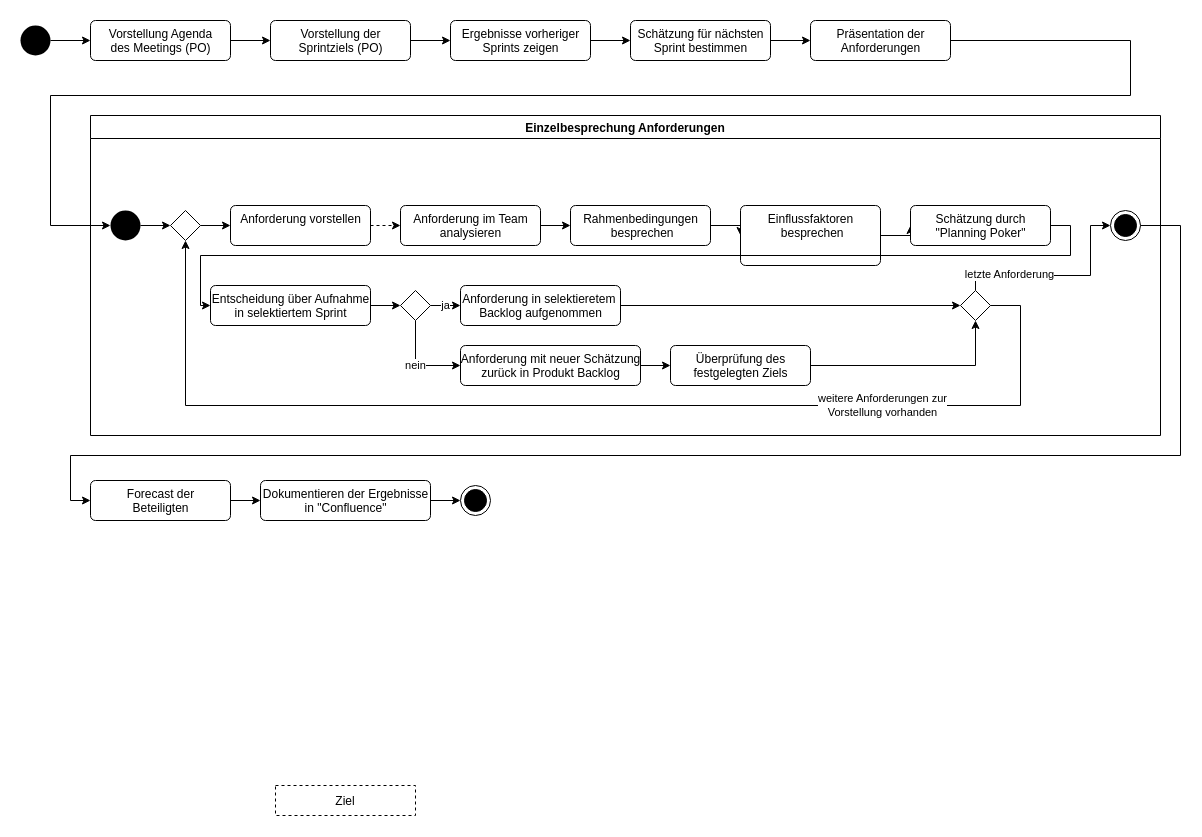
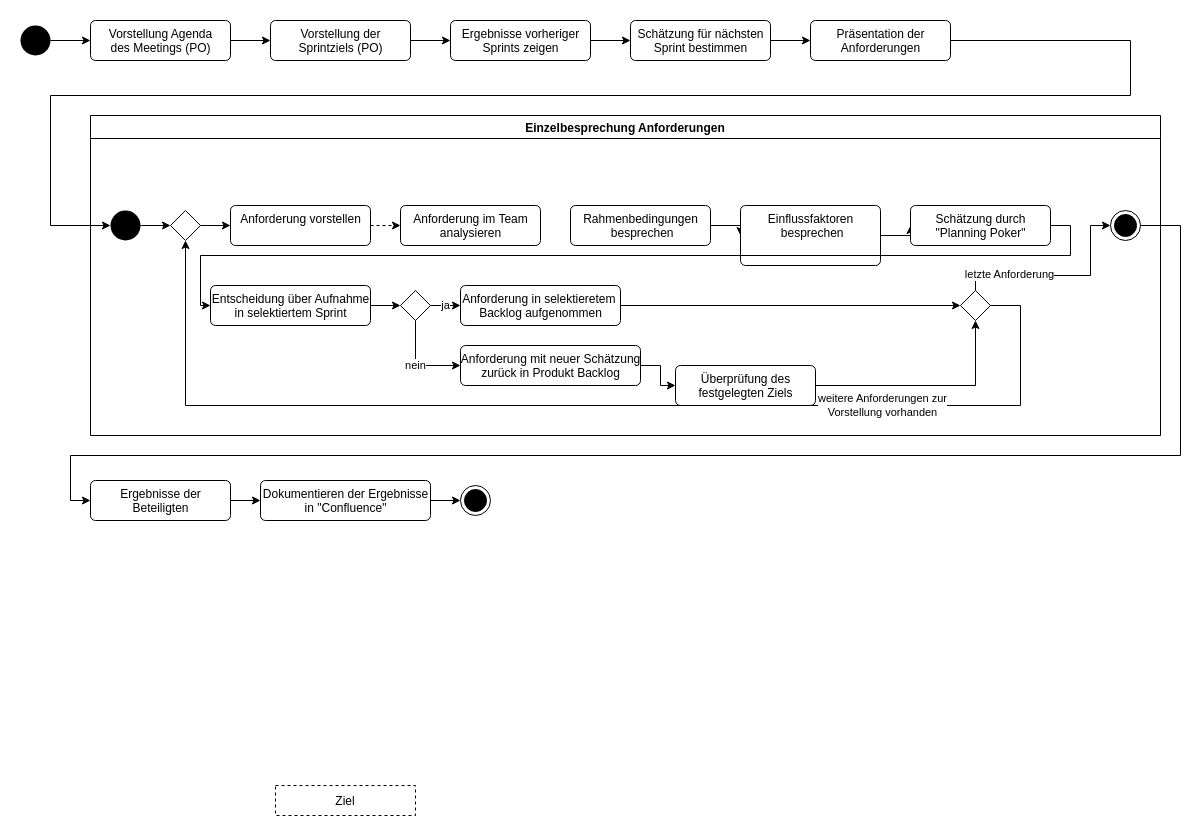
  <mxCell id="0" />
  <mxCell id="1" parent="0" />
  <mxCell id="2" style="edgeStyle=orthogonalEdgeStyle;rounded=0;orthogonalLoop=1;jettySize=auto;html=1;exitX=1;exitY=0.5;exitDx=0;exitDy=0;entryX=0;entryY=0.5;entryDx=0;entryDy=0;" edge="1" parent="1" source="3" target="5"><mxGeometry relative="1" as="geometry" /></mxCell>
  <mxCell id="3" value="Vorstellung Agenda&lt;br&gt;des Meetings (PO)" style="html=1;align=center;verticalAlign=top;rounded=1;absoluteArcSize=1;arcSize=10;dashed=0;" vertex="1" parent="1"><mxGeometry x="90" y="20" width="140" height="40" as="geometry" /></mxCell>
  <mxCell id="4" style="edgeStyle=orthogonalEdgeStyle;rounded=0;orthogonalLoop=1;jettySize=auto;html=1;exitX=1;exitY=0.5;exitDx=0;exitDy=0;entryX=0;entryY=0.5;entryDx=0;entryDy=0;" edge="1" parent="1" source="5" target="45"><mxGeometry relative="1" as="geometry" /></mxCell>
  <mxCell id="5" value="Vorstellung der &lt;br&gt;Sprintziels (PO)" style="html=1;align=center;verticalAlign=top;rounded=1;absoluteArcSize=1;arcSize=10;dashed=0;" vertex="1" parent="1"><mxGeometry x="270" y="20" width="140" height="40" as="geometry" /></mxCell>
  <mxCell id="6" style="edgeStyle=orthogonalEdgeStyle;rounded=0;orthogonalLoop=1;jettySize=auto;html=1;exitX=1;exitY=0.5;exitDx=0;exitDy=0;entryX=0;entryY=0.5;entryDx=0;entryDy=0;" edge="1" parent="1" source="7" target="3"><mxGeometry relative="1" as="geometry" /></mxCell>
  <mxCell id="7" value="" style="ellipse;fillColor=#000000;strokeColor=none;" vertex="1" parent="1"><mxGeometry x="20" y="25" width="30" height="30" as="geometry" /></mxCell>
  <mxCell id="8" value="Einzelbesprechung Anforderungen" style="swimlane;" vertex="1" parent="1"><mxGeometry x="90" y="115" width="1070" height="320" as="geometry" /></mxCell>
  <mxCell id="9" style="edgeStyle=orthogonalEdgeStyle;rounded=0;orthogonalLoop=1;jettySize=auto;html=1;exitX=1;exitY=0.5;exitDx=0;exitDy=0;entryX=0;entryY=0.5;entryDx=0;entryDy=0;" edge="1" parent="8" source="10" target="34"><mxGeometry relative="1" as="geometry" /></mxCell>
  <mxCell id="10" value="" style="ellipse;fillColor=#000000;strokeColor=none;" vertex="1" parent="8"><mxGeometry x="20" y="95" width="30" height="30" as="geometry" /></mxCell>
  <mxCell id="11" style="edgeStyle=orthogonalEdgeStyle;rounded=0;orthogonalLoop=1;jettySize=auto;html=1;exitX=1;exitY=0.5;exitDx=0;exitDy=0;entryX=0;entryY=0.5;entryDx=0;entryDy=0;dashed=1;" edge="1" parent="8" source="12" target="14"><mxGeometry relative="1" as="geometry" /></mxCell>
  <mxCell id="12" value="Anforderung vorstellen" style="html=1;align=center;verticalAlign=top;rounded=1;absoluteArcSize=1;arcSize=10;dashed=0;" vertex="1" parent="8"><mxGeometry x="140" y="90" width="140" height="40" as="geometry" /></mxCell>
- <mxCell id="13" style="edgeStyle=orthogonalEdgeStyle;rounded=0;orthogonalLoop=1;jettySize=auto;html=1;exitX=1;exitY=0.5;exitDx=0;exitDy=0;entryX=0;entryY=0.5;entryDx=0;entryDy=0;" edge="1" parent="8" source="14" target="16"><mxGeometry relative="1" as="geometry" /></mxCell>
  <mxCell id="14" value="Anforderung im Team&lt;br&gt;analysieren" style="html=1;align=center;verticalAlign=top;rounded=1;absoluteArcSize=1;arcSize=10;dashed=0;" vertex="1" parent="8"><mxGeometry x="310" y="90" width="140" height="40" as="geometry" /></mxCell>
  <mxCell id="15" style="edgeStyle=orthogonalEdgeStyle;rounded=0;orthogonalLoop=1;jettySize=auto;html=1;exitX=1;exitY=0.5;exitDx=0;exitDy=0;entryX=0;entryY=0.5;entryDx=0;entryDy=0;" edge="1" parent="8" source="16" target="18"><mxGeometry relative="1" as="geometry" /></mxCell>
  <mxCell id="16" value="Rahmenbedingungen&lt;br&gt;&amp;nbsp;besprechen" style="html=1;align=center;verticalAlign=top;rounded=1;absoluteArcSize=1;arcSize=10;dashed=0;" vertex="1" parent="8"><mxGeometry x="480" y="90" width="140" height="40" as="geometry" /></mxCell>
  <mxCell id="17" style="edgeStyle=orthogonalEdgeStyle;rounded=0;orthogonalLoop=1;jettySize=auto;html=1;exitX=1;exitY=0.5;exitDx=0;exitDy=0;entryX=0;entryY=0.5;entryDx=0;entryDy=0;" edge="1" parent="8" source="18" target="20"><mxGeometry relative="1" as="geometry" /></mxCell>
  <mxCell id="18" value="Einflussfaktoren&lt;br&gt;&amp;nbsp;besprechen" style="html=1;align=center;verticalAlign=top;rounded=1;absoluteArcSize=1;arcSize=10;dashed=0;" vertex="1" parent="8"><mxGeometry x="650" y="90" width="140" height="60" as="geometry" /></mxCell>
  <mxCell id="19" style="edgeStyle=orthogonalEdgeStyle;rounded=0;orthogonalLoop=1;jettySize=auto;html=1;exitX=1;exitY=0.5;exitDx=0;exitDy=0;entryX=0;entryY=0.5;entryDx=0;entryDy=0;" edge="1" parent="8" source="20" target="22"><mxGeometry relative="1" as="geometry"><Array as="points"><mxPoint x="980" y="110" /><mxPoint x="980" y="140" /><mxPoint x="110" y="140" /><mxPoint x="110" y="190" /></Array></mxGeometry></mxCell>
  <mxCell id="20" value="Schätzung durch&lt;br&gt;&quot;Planning Poker&quot;" style="html=1;align=center;verticalAlign=top;rounded=1;absoluteArcSize=1;arcSize=10;dashed=0;" vertex="1" parent="8"><mxGeometry x="820" y="90" width="140" height="40" as="geometry" /></mxCell>
  <mxCell id="21" style="edgeStyle=orthogonalEdgeStyle;rounded=0;orthogonalLoop=1;jettySize=auto;html=1;exitX=1;exitY=0.5;exitDx=0;exitDy=0;entryX=0;entryY=0.5;entryDx=0;entryDy=0;" edge="1" parent="8" source="22" target="27"><mxGeometry relative="1" as="geometry" /></mxCell>
  <mxCell id="22" value="Entscheidung über Aufnahme&lt;br&gt;in selektiertem Sprint" style="html=1;align=center;verticalAlign=top;rounded=1;absoluteArcSize=1;arcSize=10;dashed=0;" vertex="1" parent="8"><mxGeometry x="120" y="170" width="160" height="40" as="geometry" /></mxCell>
  <mxCell id="23" style="edgeStyle=orthogonalEdgeStyle;rounded=0;orthogonalLoop=1;jettySize=auto;html=1;exitX=1;exitY=0.5;exitDx=0;exitDy=0;entryX=0;entryY=0.5;entryDx=0;entryDy=0;" edge="1" parent="8" source="24" target="32"><mxGeometry relative="1" as="geometry" /></mxCell>
  <mxCell id="24" value="Anforderung in selektieretem&amp;nbsp;&lt;br&gt;Backlog aufgenommen" style="html=1;align=center;verticalAlign=top;rounded=1;absoluteArcSize=1;arcSize=10;dashed=0;" vertex="1" parent="8"><mxGeometry x="370" y="170" width="160" height="40" as="geometry" /></mxCell>
  <mxCell id="25" value="ja" style="edgeStyle=orthogonalEdgeStyle;rounded=0;orthogonalLoop=1;jettySize=auto;html=1;exitX=1;exitY=0.5;exitDx=0;exitDy=0;entryX=0;entryY=0.5;entryDx=0;entryDy=0;" edge="1" parent="8" source="27" target="24"><mxGeometry relative="1" as="geometry" /></mxCell>
  <mxCell id="26" value="nein" style="edgeStyle=orthogonalEdgeStyle;rounded=0;orthogonalLoop=1;jettySize=auto;html=1;exitX=0.5;exitY=1;exitDx=0;exitDy=0;entryX=0;entryY=0.5;entryDx=0;entryDy=0;" edge="1" parent="8" source="27" target="29"><mxGeometry relative="1" as="geometry" /></mxCell>
  <mxCell id="27" value="" style="rhombus;" vertex="1" parent="8"><mxGeometry x="310" y="175" width="30" height="30" as="geometry" /></mxCell>
  <mxCell id="28" style="edgeStyle=orthogonalEdgeStyle;rounded=0;orthogonalLoop=1;jettySize=auto;html=1;exitX=1;exitY=0.5;exitDx=0;exitDy=0;entryX=0;entryY=0.5;entryDx=0;entryDy=0;" edge="1" parent="8" source="29" target="38"><mxGeometry relative="1" as="geometry" /></mxCell>
  <mxCell id="29" value="Anforderung mit neuer Schätzung&lt;br&gt;zurück in Produkt Backlog" style="html=1;align=center;verticalAlign=top;rounded=1;absoluteArcSize=1;arcSize=10;dashed=0;" vertex="1" parent="8"><mxGeometry x="370" y="230" width="180" height="40" as="geometry" /></mxCell>
  <mxCell id="30" style="edgeStyle=orthogonalEdgeStyle;rounded=0;orthogonalLoop=1;jettySize=auto;html=1;exitX=0.5;exitY=0;exitDx=0;exitDy=0;entryX=0;entryY=0.5;entryDx=0;entryDy=0;" edge="1" parent="8" source="32" target="36"><mxGeometry relative="1" as="geometry"><Array as="points"><mxPoint x="885" y="160" /><mxPoint x="1000" y="160" /><mxPoint x="1000" y="110" /></Array></mxGeometry></mxCell>
  <mxCell id="31" value="letzte Anforderung" style="edgeLabel;html=1;align=center;verticalAlign=middle;resizable=0;points=[];" vertex="1" connectable="0" parent="30"><mxGeometry x="-0.523" y="2" relative="1" as="geometry"><mxPoint as="offset" /></mxGeometry></mxCell>
  <mxCell id="32" value="" style="rhombus;" vertex="1" parent="8"><mxGeometry x="870" y="175" width="30" height="30" as="geometry" /></mxCell>
  <mxCell id="33" style="edgeStyle=orthogonalEdgeStyle;rounded=0;orthogonalLoop=1;jettySize=auto;html=1;exitX=1;exitY=0.5;exitDx=0;exitDy=0;entryX=0;entryY=0.5;entryDx=0;entryDy=0;" edge="1" parent="8" source="34" target="12"><mxGeometry relative="1" as="geometry" /></mxCell>
  <mxCell id="34" value="" style="rhombus;" vertex="1" parent="8"><mxGeometry x="80" y="95" width="30" height="30" as="geometry" /></mxCell>
  <mxCell id="35" value="weitere Anforderungen zur &lt;br&gt;Vorstellung vorhanden" style="edgeStyle=orthogonalEdgeStyle;rounded=0;orthogonalLoop=1;jettySize=auto;html=1;exitX=1;exitY=0.5;exitDx=0;exitDy=0;entryX=0.5;entryY=1;entryDx=0;entryDy=0;" edge="1" parent="8" source="32" target="34"><mxGeometry x="-0.525" relative="1" as="geometry"><mxPoint x="540" y="280" as="targetPoint" /><Array as="points"><mxPoint x="930" y="190" /><mxPoint x="930" y="290" /><mxPoint x="95" y="290" /></Array><mxPoint as="offset" /></mxGeometry></mxCell>
  <mxCell id="36" value="" style="ellipse;html=1;shape=endState;fillColor=#000000;strokeColor=#000000;" vertex="1" parent="8"><mxGeometry x="1020" y="95" width="30" height="30" as="geometry" /></mxCell>
  <mxCell id="37" style="edgeStyle=orthogonalEdgeStyle;rounded=0;orthogonalLoop=1;jettySize=auto;html=1;exitX=1;exitY=0.5;exitDx=0;exitDy=0;entryX=0.5;entryY=1;entryDx=0;entryDy=0;" edge="1" parent="8" source="38" target="32"><mxGeometry relative="1" as="geometry" /></mxCell>
- <mxCell id="38" value="Überprüfung des&lt;br&gt;festgelegten Ziels" style="html=1;align=center;verticalAlign=top;rounded=1;absoluteArcSize=1;arcSize=10;dashed=0;" vertex="1" parent="8"><mxGeometry x="580" y="230" width="140" height="40" as="geometry" /></mxCell>
+ <mxCell id="38" value="Überprüfung des&lt;br&gt;festgelegten Ziels" style="html=1;align=center;verticalAlign=top;rounded=1;absoluteArcSize=1;arcSize=10;dashed=0;" vertex="1" parent="8"><mxGeometry x="585" y="250" width="140" height="40" as="geometry" /></mxCell>
  <mxCell id="39" style="edgeStyle=orthogonalEdgeStyle;rounded=0;orthogonalLoop=1;jettySize=auto;html=1;exitX=1;exitY=0.5;exitDx=0;exitDy=0;entryX=0;entryY=0.5;entryDx=0;entryDy=0;" edge="1" parent="1" source="40" target="49"><mxGeometry relative="1" as="geometry" /></mxCell>
- <mxCell id="40" value="Forecast der&lt;br&gt;Beteiligten" style="html=1;align=center;verticalAlign=top;rounded=1;absoluteArcSize=1;arcSize=10;dashed=0;" vertex="1" parent="1"><mxGeometry x="90" y="480" width="140" height="40" as="geometry" /></mxCell>
+ <mxCell id="40" value="Ergebnisse der&lt;br&gt;Beteiligten" style="html=1;align=center;verticalAlign=top;rounded=1;absoluteArcSize=1;arcSize=10;dashed=0;" vertex="1" parent="1"><mxGeometry x="90" y="480" width="140" height="40" as="geometry" /></mxCell>
  <mxCell id="41" style="edgeStyle=orthogonalEdgeStyle;rounded=0;orthogonalLoop=1;jettySize=auto;html=1;exitX=1;exitY=0.5;exitDx=0;exitDy=0;entryX=0;entryY=0.5;entryDx=0;entryDy=0;" edge="1" parent="1" source="42" target="10"><mxGeometry relative="1" as="geometry"><Array as="points"><mxPoint x="1130" y="40" /><mxPoint x="1130" y="95" /><mxPoint x="50" y="95" /><mxPoint x="50" y="225" /></Array></mxGeometry></mxCell>
  <mxCell id="42" value="Präsentation der&lt;br&gt;Anforderungen" style="html=1;align=center;verticalAlign=top;rounded=1;absoluteArcSize=1;arcSize=10;dashed=0;" vertex="1" parent="1"><mxGeometry x="810" y="20" width="140" height="40" as="geometry" /></mxCell>
  <mxCell id="43" style="edgeStyle=orthogonalEdgeStyle;rounded=0;orthogonalLoop=1;jettySize=auto;html=1;exitX=1;exitY=0.5;exitDx=0;exitDy=0;entryX=0;entryY=0.5;entryDx=0;entryDy=0;" edge="1" parent="1" source="36" target="40"><mxGeometry relative="1" as="geometry"><Array as="points"><mxPoint x="1180" y="225" /><mxPoint x="1180" y="455" /><mxPoint x="70" y="455" /><mxPoint x="70" y="500" /></Array></mxGeometry></mxCell>
  <mxCell id="44" style="edgeStyle=orthogonalEdgeStyle;rounded=0;orthogonalLoop=1;jettySize=auto;html=1;exitX=1;exitY=0.5;exitDx=0;exitDy=0;entryX=0;entryY=0.5;entryDx=0;entryDy=0;" edge="1" parent="1" source="45" target="47"><mxGeometry relative="1" as="geometry" /></mxCell>
  <mxCell id="45" value="Ergebnisse vorheriger&lt;br&gt;Sprints zeigen" style="html=1;align=center;verticalAlign=top;rounded=1;absoluteArcSize=1;arcSize=10;dashed=0;" vertex="1" parent="1"><mxGeometry x="450" y="20" width="140" height="40" as="geometry" /></mxCell>
  <mxCell id="46" style="edgeStyle=orthogonalEdgeStyle;rounded=0;orthogonalLoop=1;jettySize=auto;html=1;exitX=1;exitY=0.5;exitDx=0;exitDy=0;entryX=0;entryY=0.5;entryDx=0;entryDy=0;" edge="1" parent="1" source="47" target="42"><mxGeometry relative="1" as="geometry" /></mxCell>
  <mxCell id="47" value="Schätzung für nächsten&lt;br&gt;Sprint bestimmen" style="html=1;align=center;verticalAlign=top;rounded=1;absoluteArcSize=1;arcSize=10;dashed=0;" vertex="1" parent="1"><mxGeometry x="630" y="20" width="140" height="40" as="geometry" /></mxCell>
  <mxCell id="48" style="edgeStyle=orthogonalEdgeStyle;rounded=0;orthogonalLoop=1;jettySize=auto;html=1;exitX=1;exitY=0.5;exitDx=0;exitDy=0;entryX=0;entryY=0.5;entryDx=0;entryDy=0;" edge="1" parent="1" source="49" target="50"><mxGeometry relative="1" as="geometry" /></mxCell>
  <mxCell id="49" value="Dokumentieren der Ergebnisse&lt;br&gt;in &quot;Confluence&quot;" style="html=1;align=center;verticalAlign=top;rounded=1;absoluteArcSize=1;arcSize=10;dashed=0;" vertex="1" parent="1"><mxGeometry x="260" y="480" width="170" height="40" as="geometry" /></mxCell>
  <mxCell id="50" value="" style="ellipse;html=1;shape=endState;fillColor=#000000;strokeColor=#000000;" vertex="1" parent="1"><mxGeometry x="460" y="485" width="30" height="30" as="geometry" /></mxCell>
  <mxCell id="51" value="Ziel" style="fontStyle=0;dashed=1;" vertex="1" parent="1"><mxGeometry x="275" y="785" width="140" height="30" as="geometry" /></mxCell>
